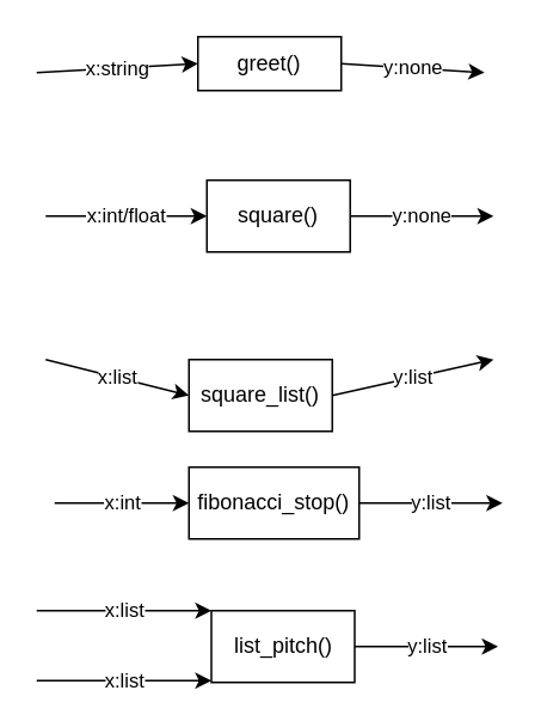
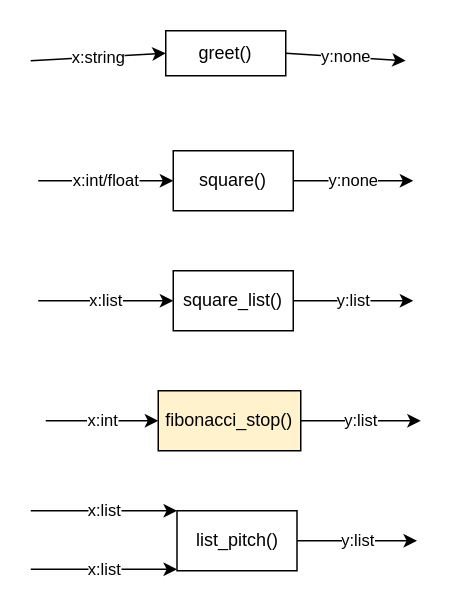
  <mxCell id="0" />
  <mxCell id="1" parent="0" />
  <mxCell id="2" value="greet()" style="rounded=0;whiteSpace=wrap;html=1;" vertex="1" parent="1"><mxGeometry x="110" y="20" width="80" height="30" as="geometry" /></mxCell>
  <mxCell id="3" value="x:string" style="endArrow=classic;html=1;entryX=0;entryY=0.5;entryDx=0;entryDy=0;" edge="1" parent="1" target="2"><mxGeometry width="50" height="50" relative="1" as="geometry"><mxPoint x="20" y="40" as="sourcePoint" /><mxPoint x="220" y="240" as="targetPoint" /></mxGeometry></mxCell>
  <mxCell id="4" value="y:none" style="endArrow=classic;html=1;exitX=1;exitY=0.5;exitDx=0;exitDy=0;" edge="1" parent="1" source="2"><mxGeometry width="50" height="50" relative="1" as="geometry"><mxPoint x="90" y="50" as="sourcePoint" /><mxPoint x="270" y="40" as="targetPoint" /></mxGeometry></mxCell>
  <mxCell id="5" value="square()" style="rounded=0;whiteSpace=wrap;html=1;" vertex="1" parent="1"><mxGeometry x="115" y="100" width="80" height="40" as="geometry" /></mxCell>
  <mxCell id="6" value="x:int/float" style="endArrow=classic;html=1;entryX=0;entryY=0.5;entryDx=0;entryDy=0;" edge="1" parent="1" target="5"><mxGeometry width="50" height="50" relative="1" as="geometry"><mxPoint x="25" y="120" as="sourcePoint" /><mxPoint x="225" y="320" as="targetPoint" /></mxGeometry></mxCell>
  <mxCell id="7" value="y:none" style="endArrow=classic;html=1;exitX=1;exitY=0.5;exitDx=0;exitDy=0;" edge="1" parent="1" source="5"><mxGeometry width="50" height="50" relative="1" as="geometry"><mxPoint x="95" y="130" as="sourcePoint" /><mxPoint x="275" y="120" as="targetPoint" /></mxGeometry></mxCell>
- <mxCell id="8" value="square_list()" style="rounded=0;whiteSpace=wrap;html=1;" vertex="1" parent="1"><mxGeometry x="105" y="200" width="80" height="40" as="geometry" /></mxCell>
+ <mxCell id="8" value="square_list()" style="rounded=0;whiteSpace=wrap;html=1;" vertex="1" parent="1"><mxGeometry x="115" y="180" width="80" height="40" as="geometry" /></mxCell>
  <mxCell id="9" value="x:list" style="endArrow=classic;html=1;entryX=0;entryY=0.5;entryDx=0;entryDy=0;" edge="1" parent="1" target="8"><mxGeometry width="50" height="50" relative="1" as="geometry"><mxPoint x="25" y="200" as="sourcePoint" /><mxPoint x="225" y="400" as="targetPoint" /></mxGeometry></mxCell>
  <mxCell id="10" value="y:list" style="endArrow=classic;html=1;exitX=1;exitY=0.5;exitDx=0;exitDy=0;" edge="1" parent="1" source="8"><mxGeometry width="50" height="50" relative="1" as="geometry"><mxPoint x="95" y="210" as="sourcePoint" /><mxPoint x="275" y="200" as="targetPoint" /></mxGeometry></mxCell>
- <mxCell id="11" value="fibonacci_stop()" style="rounded=0;whiteSpace=wrap;html=1;" vertex="1" parent="1"><mxGeometry x="105" y="260" width="95" height="40" as="geometry" /></mxCell>
+ <mxCell id="11" value="fibonacci_stop()" style="rounded=0;whiteSpace=wrap;html=1;fillColor=#fff2cc;" vertex="1" parent="1"><mxGeometry x="105" y="260" width="95" height="40" as="geometry" /></mxCell>
  <mxCell id="12" value="x:int" style="endArrow=classic;html=1;entryX=0;entryY=0.5;entryDx=0;entryDy=0;" edge="1" parent="1" target="11"><mxGeometry width="50" height="50" relative="1" as="geometry"><mxPoint x="30" y="280" as="sourcePoint" /><mxPoint x="230" y="480" as="targetPoint" /></mxGeometry></mxCell>
  <mxCell id="13" value="y:list" style="endArrow=classic;html=1;exitX=1;exitY=0.5;exitDx=0;exitDy=0;" edge="1" parent="1" source="11"><mxGeometry width="50" height="50" relative="1" as="geometry"><mxPoint x="100" y="290" as="sourcePoint" /><mxPoint x="280" y="280" as="targetPoint" /></mxGeometry></mxCell>
  <mxCell id="14" value="list_pitch()" style="rounded=0;whiteSpace=wrap;html=1;" vertex="1" parent="1"><mxGeometry x="117.5" y="340" width="80" height="40" as="geometry" /></mxCell>
  <mxCell id="15" value="x:list" style="endArrow=classic;html=1;entryX=0;entryY=0;entryDx=0;entryDy=0;" edge="1" parent="1" target="14"><mxGeometry width="50" height="50" relative="1" as="geometry"><mxPoint x="20" y="340" as="sourcePoint" /><mxPoint x="227.5" y="560" as="targetPoint" /><Array as="points" /></mxGeometry></mxCell>
  <mxCell id="16" value="y:list" style="endArrow=classic;html=1;exitX=1;exitY=0.5;exitDx=0;exitDy=0;" edge="1" parent="1" source="14"><mxGeometry width="50" height="50" relative="1" as="geometry"><mxPoint x="97.5" y="370" as="sourcePoint" /><mxPoint x="277.5" y="360" as="targetPoint" /></mxGeometry></mxCell>
  <mxCell id="17" value="x:list" style="endArrow=classic;html=1;entryX=0;entryY=0;entryDx=0;entryDy=0;" edge="1" parent="1"><mxGeometry width="50" height="50" relative="1" as="geometry"><mxPoint x="20" y="379" as="sourcePoint" /><mxPoint x="117.5" y="379" as="targetPoint" /><Array as="points" /></mxGeometry></mxCell>
